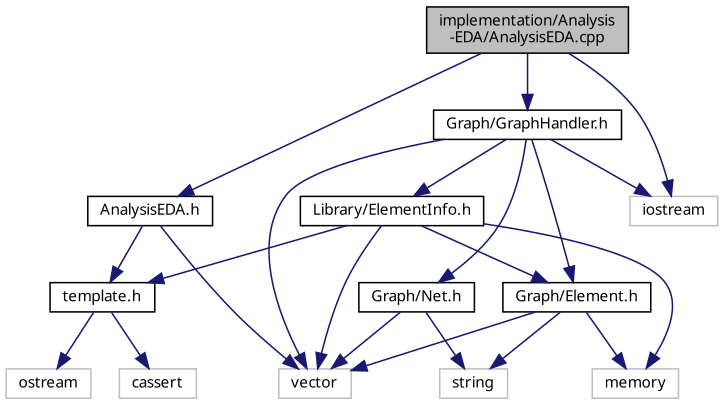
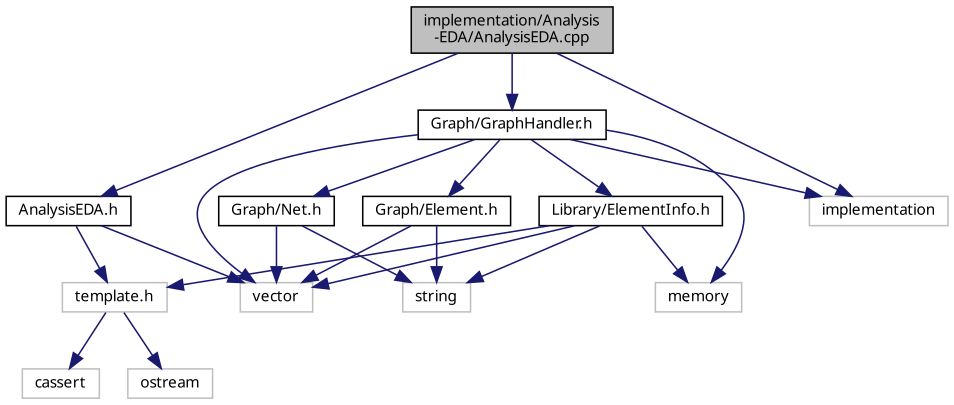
  digraph {
    node [color=black fillcolor=white fontname="FreeSans.ttf" fontsize=10 shape=record style=filled]
    edge [color=midnightblue fontname="FreeSans.ttf" fontsize=10 labelfontname="FreeSans.ttf" labelfontsize=10 style=solid]
    n1 [fillcolor=grey75 fontcolor=black height=0.2 label="implementation/Analysis\l-EDA/AnalysisEDA.cpp" width=0.4]
    n2 [height=0.2 label="AnalysisEDA.h" width=0.4]
    n3 [height=0.2 label="Graph/GraphHandler.h" width=0.4]
-   n4 [color=grey75 height=0.2 label=iostream width=0.4]
+   n4 [color=grey75 height=0.2 label=implementation width=0.4]
    n5 [color=grey75 height=0.2 label=vector width=0.4]
-   n6 [height=0.2 label="template.h" width=0.4]
+   n6 [color=grey75 height=0.2 label="template.h" width=0.4]
    n7 [height=0.2 label="Graph/Element.h" width=0.4]
    n8 [height=0.2 label="Graph/Net.h" width=0.4]
    n9 [height=0.2 label="Library/ElementInfo.h" width=0.4]
    n10 [color=grey75 height=0.2 label=memory width=0.4]
    n11 [color=grey75 height=0.2 label=cassert width=0.4]
    n12 [color=grey75 height=0.2 label=ostream width=0.4]
    n13 [color=grey75 height=0.2 label=string width=0.4]
    n1 -> n2
    n1 -> n3
    n1 -> n4
    n2 -> n5
    n2 -> n6
    n3 -> n4
    n3 -> n5
    n3 -> n7
    n3 -> n8
    n3 -> n9
-   n7 -> n10
+   n3 -> n10
    n6 -> n11
    n6 -> n12
    n7 -> n5
    n7 -> n13
    n8 -> n5
    n8 -> n13
    n9 -> n5
    n9 -> n6
    n9 -> n10
-   n9 -> n7
+   n9 -> n13
  }
